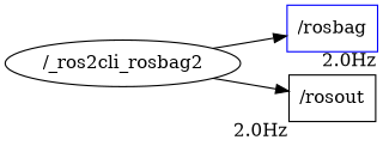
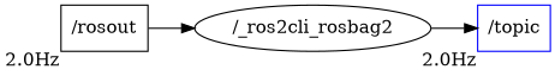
  digraph {
    rankdir=LR
    node [shape=rectangle xlabel="2.0Hz"]
    n1 [label="/_ros2cli_rosbag2" shape="" xlabel=""]
-   n2 [color=blue label="/rosbag"]
+   n2 [color=blue label="/topic"]
    n3 [label="/rosout"]
    subgraph cluster_1 {
      label="/topic"
    }
    subgraph cluster_2 {
      label="/rosout"
    }
    n1 -> n2
-   n1 -> n3
+   n3 -> n1
  }
